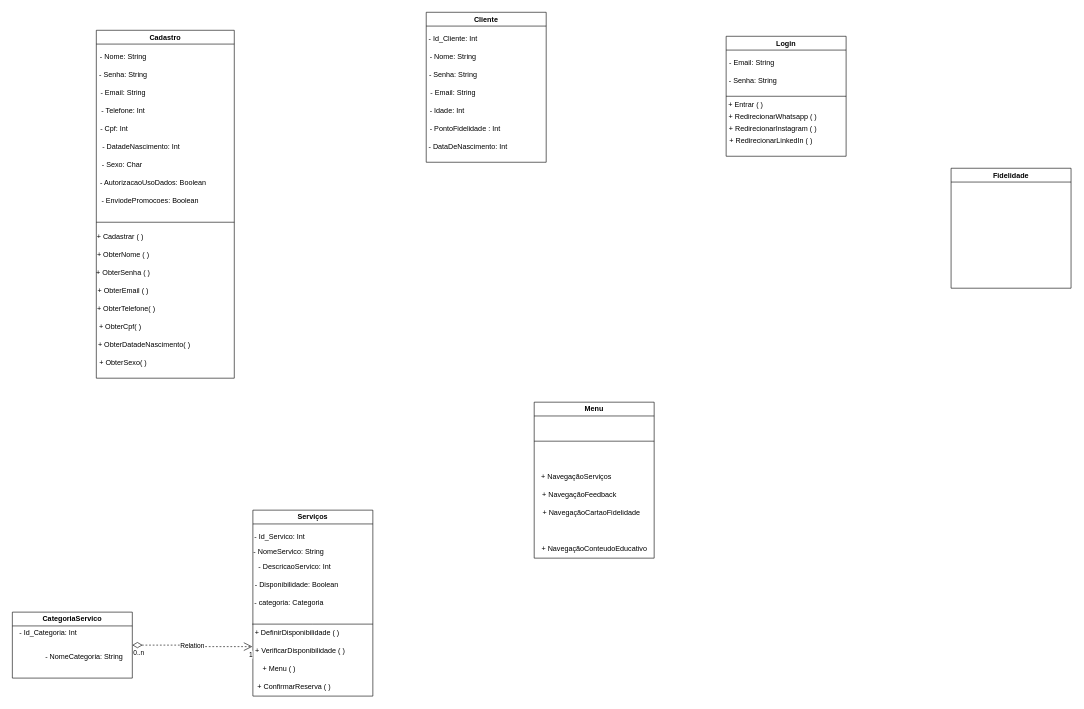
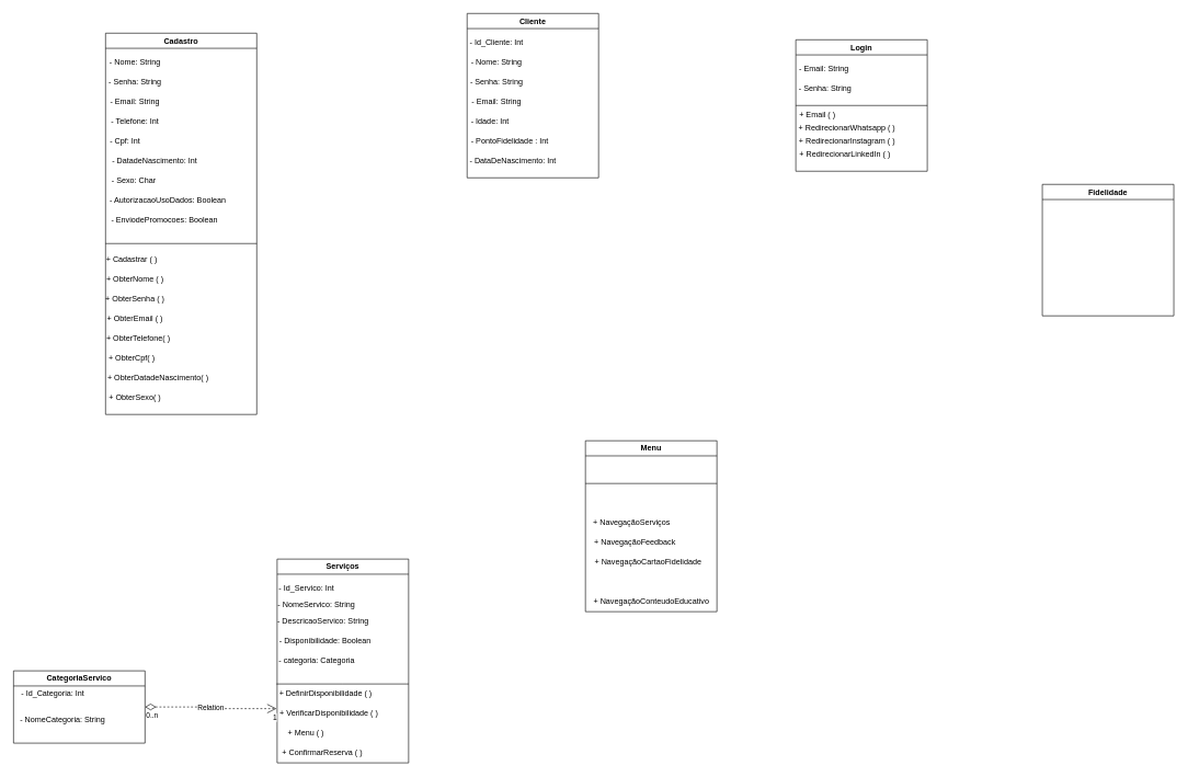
  <mxCell id="0" />
  <mxCell id="1" parent="0" />
  <mxCell id="2" value="Menu" style="swimlane;whiteSpace=wrap;html=1;startSize=23;" vertex="1" parent="1"><mxGeometry x="890" y="670" width="200" height="260" as="geometry" /></mxCell>
  <mxCell id="3" value="+ NavegaçãoServiços" style="text;html=1;align=center;verticalAlign=middle;resizable=0;points=[];autosize=1;strokeColor=none;fillColor=none;" vertex="1" parent="2"><mxGeometry y="110" width="140" height="30" as="geometry" /></mxCell>
  <mxCell id="4" value="+ NavegaçãoFeedback" style="text;html=1;align=center;verticalAlign=middle;resizable=0;points=[];autosize=1;strokeColor=none;fillColor=none;" vertex="1" parent="2"><mxGeometry y="140" width="150" height="30" as="geometry" /></mxCell>
  <mxCell id="5" value="+ NavegaçãoCartaoFidelidade" style="text;html=1;align=center;verticalAlign=middle;resizable=0;points=[];autosize=1;strokeColor=none;fillColor=none;" vertex="1" parent="2"><mxGeometry y="170" width="190" height="30" as="geometry" /></mxCell>
  <mxCell id="6" value="+ NavegaçãoConteudoEducativo" style="text;html=1;align=center;verticalAlign=middle;resizable=0;points=[];autosize=1;strokeColor=none;fillColor=none;" vertex="1" parent="2"><mxGeometry y="230" width="200" height="30" as="geometry" /></mxCell>
  <mxCell id="7" value="" style="endArrow=none;html=1;rounded=0;exitX=0;exitY=0.25;exitDx=0;exitDy=0;entryX=1;entryY=0.25;entryDx=0;entryDy=0;" edge="1" parent="1" source="2" target="2"><mxGeometry width="50" height="50" relative="1" as="geometry"><mxPoint x="1070" y="800" as="sourcePoint" /><mxPoint x="1120" y="750" as="targetPoint" /></mxGeometry></mxCell>
  <mxCell id="8" value="Cadastro" style="swimlane;whiteSpace=wrap;html=1;" vertex="1" parent="1"><mxGeometry x="160" y="50" width="230" height="580" as="geometry" /></mxCell>
  <mxCell id="9" value="- Nome: String" style="text;html=1;align=center;verticalAlign=middle;whiteSpace=wrap;rounded=0;" vertex="1" parent="8"><mxGeometry y="30" width="90" height="30" as="geometry" /></mxCell>
  <mxCell id="10" value="- Senha&lt;span style=&quot;background-color: initial;&quot;&gt;: String&lt;/span&gt;" style="text;html=1;align=center;verticalAlign=middle;whiteSpace=wrap;rounded=0;" vertex="1" parent="8"><mxGeometry y="60" width="90" height="30" as="geometry" /></mxCell>
  <mxCell id="11" value="- Email: String" style="text;html=1;align=center;verticalAlign=middle;whiteSpace=wrap;rounded=0;" vertex="1" parent="8"><mxGeometry y="90" width="90" height="30" as="geometry" /></mxCell>
  <mxCell id="12" value="&lt;div&gt;&lt;br&gt;&lt;/div&gt;- Telefone: Int&lt;div&gt;&lt;br&gt;&lt;/div&gt;" style="text;html=1;align=center;verticalAlign=middle;whiteSpace=wrap;rounded=0;" vertex="1" parent="8"><mxGeometry y="120" width="90" height="30" as="geometry" /></mxCell>
  <mxCell id="13" value="- Cpf: Int" style="text;html=1;align=center;verticalAlign=middle;whiteSpace=wrap;rounded=0;" vertex="1" parent="8"><mxGeometry y="150" width="60" height="30" as="geometry" /></mxCell>
  <mxCell id="14" value="- DatadeNascimento: Int" style="text;html=1;align=center;verticalAlign=middle;whiteSpace=wrap;rounded=0;" vertex="1" parent="8"><mxGeometry x="-10" y="180" width="170" height="30" as="geometry" /></mxCell>
  <mxCell id="15" value="- Sexo: Char&amp;nbsp;" style="text;html=1;align=center;verticalAlign=middle;whiteSpace=wrap;rounded=0;" vertex="1" parent="8"><mxGeometry y="210" width="90" height="30" as="geometry" /></mxCell>
  <mxCell id="16" value="- AutorizacaoUsoDados: Boolean" style="text;html=1;align=center;verticalAlign=middle;whiteSpace=wrap;rounded=0;" vertex="1" parent="8"><mxGeometry y="240" width="190" height="30" as="geometry" /></mxCell>
  <mxCell id="17" value="- EnviodePromocoes: Boolean" style="text;html=1;align=center;verticalAlign=middle;whiteSpace=wrap;rounded=0;" vertex="1" parent="8"><mxGeometry y="270" width="180" height="30" as="geometry" /></mxCell>
  <mxCell id="18" value="+ Cadastrar ( )" style="text;html=1;align=center;verticalAlign=middle;whiteSpace=wrap;rounded=0;" vertex="1" parent="8"><mxGeometry y="330" width="80" height="30" as="geometry" /></mxCell>
  <mxCell id="19" value="+ ObterNome ( )" style="text;html=1;align=center;verticalAlign=middle;whiteSpace=wrap;rounded=0;" vertex="1" parent="8"><mxGeometry y="360" width="90" height="30" as="geometry" /></mxCell>
  <mxCell id="20" value="+ ObterSenha ( )" style="text;html=1;align=center;verticalAlign=middle;whiteSpace=wrap;rounded=0;" vertex="1" parent="8"><mxGeometry x="-5" y="390" width="100" height="30" as="geometry" /></mxCell>
  <mxCell id="21" value="+ ObterEmail ( )" style="text;html=1;align=center;verticalAlign=middle;whiteSpace=wrap;rounded=0;" vertex="1" parent="8"><mxGeometry x="-5" y="420" width="100" height="30" as="geometry" /></mxCell>
  <mxCell id="22" value="+ ObterTelefone( )" style="text;html=1;align=center;verticalAlign=middle;whiteSpace=wrap;rounded=0;" vertex="1" parent="8"><mxGeometry y="450" width="100" height="30" as="geometry" /></mxCell>
  <mxCell id="23" value="+ ObterCpf( )" style="text;html=1;align=center;verticalAlign=middle;whiteSpace=wrap;rounded=0;" vertex="1" parent="8"><mxGeometry y="480" width="80" height="30" as="geometry" /></mxCell>
  <mxCell id="24" value="+ ObterDatadeNascimento( )" style="text;html=1;align=center;verticalAlign=middle;whiteSpace=wrap;rounded=0;" vertex="1" parent="8"><mxGeometry y="510" width="160" height="30" as="geometry" /></mxCell>
  <mxCell id="25" value="+ ObterSexo( )" style="text;html=1;align=center;verticalAlign=middle;whiteSpace=wrap;rounded=0;" vertex="1" parent="8"><mxGeometry y="540" width="90" height="30" as="geometry" /></mxCell>
  <mxCell id="26" value="" style="endArrow=none;html=1;rounded=0;" edge="1" parent="1"><mxGeometry width="50" height="50" relative="1" as="geometry"><mxPoint x="160" y="370" as="sourcePoint" /><mxPoint x="390" y="370" as="targetPoint" /></mxGeometry></mxCell>
  <mxCell id="27" value="Login" style="swimlane;whiteSpace=wrap;html=1;" vertex="1" parent="1"><mxGeometry x="1210" y="60" width="200" height="200" as="geometry" /></mxCell>
  <mxCell id="28" value="- Email: String" style="text;html=1;align=center;verticalAlign=middle;whiteSpace=wrap;rounded=0;" vertex="1" parent="27"><mxGeometry x="3" y="30" width="80" height="30" as="geometry" /></mxCell>
  <mxCell id="29" value="- Senha: String" style="text;html=1;align=center;verticalAlign=middle;whiteSpace=wrap;rounded=0;" vertex="1" parent="27"><mxGeometry y="60" width="90" height="30" as="geometry" /></mxCell>
- <mxCell id="30" value="+ Entrar ( )" style="text;html=1;align=center;verticalAlign=middle;whiteSpace=wrap;rounded=0;" vertex="1" parent="27"><mxGeometry x="3" y="100" width="60" height="30" as="geometry" /></mxCell>
+ <mxCell id="30" value="+ Email ( )" style="text;html=1;align=center;verticalAlign=middle;whiteSpace=wrap;rounded=0;" vertex="1" parent="27"><mxGeometry x="3" y="100" width="60" height="30" as="geometry" /></mxCell>
  <mxCell id="31" value="+ RedirecionarWhatsapp ( )" style="text;html=1;align=center;verticalAlign=middle;whiteSpace=wrap;rounded=0;" vertex="1" parent="27"><mxGeometry x="3" y="120" width="150" height="30" as="geometry" /></mxCell>
  <mxCell id="32" value="+ RedirecionarInstagram ( )" style="text;html=1;align=center;verticalAlign=middle;whiteSpace=wrap;rounded=0;" vertex="1" parent="27"><mxGeometry x="3" y="140" width="150" height="30" as="geometry" /></mxCell>
  <mxCell id="33" value="+ RedirecionarLinkedIn ( )" style="text;html=1;align=center;verticalAlign=middle;whiteSpace=wrap;rounded=0;" vertex="1" parent="27"><mxGeometry y="160" width="150" height="30" as="geometry" /></mxCell>
  <mxCell id="34" value="" style="endArrow=none;html=1;rounded=0;exitX=0;exitY=0.5;exitDx=0;exitDy=0;entryX=1;entryY=0.5;entryDx=0;entryDy=0;" edge="1" parent="1" source="27" target="27"><mxGeometry width="50" height="50" relative="1" as="geometry"><mxPoint x="1203" y="150" as="sourcePoint" /><mxPoint x="1253" y="100" as="targetPoint" /></mxGeometry></mxCell>
  <mxCell id="35" value="Serviços" style="swimlane;whiteSpace=wrap;html=1;" vertex="1" parent="1"><mxGeometry x="421" y="850" width="200" height="310" as="geometry" /></mxCell>
  <mxCell id="36" value="- Id_Servico: Int" style="text;html=1;align=center;verticalAlign=middle;whiteSpace=wrap;rounded=0;" vertex="1" parent="35"><mxGeometry y="30" width="90" height="30" as="geometry" /></mxCell>
  <mxCell id="37" value="- NomeServico: String" style="text;html=1;align=center;verticalAlign=middle;whiteSpace=wrap;rounded=0;" vertex="1" parent="35"><mxGeometry y="55" width="120" height="30" as="geometry" /></mxCell>
- <mxCell id="38" value="- DescricaoServico: Int" style="text;html=1;align=center;verticalAlign=middle;whiteSpace=wrap;rounded=0;" vertex="1" parent="35"><mxGeometry x="-10" y="80" width="160" height="30" as="geometry" /></mxCell>
+ <mxCell id="38" value="- DescricaoServico: String" style="text;html=1;align=center;verticalAlign=middle;whiteSpace=wrap;rounded=0;" vertex="1" parent="35"><mxGeometry x="-10" y="80" width="160" height="30" as="geometry" /></mxCell>
  <mxCell id="39" value="- Disponibilidade: Boolean&amp;nbsp;" style="text;html=1;align=center;verticalAlign=middle;whiteSpace=wrap;rounded=0;" vertex="1" parent="35"><mxGeometry y="110" width="150" height="30" as="geometry" /></mxCell>
  <mxCell id="40" value="+ DefinirDisponibilidade ( )" style="text;html=1;align=center;verticalAlign=middle;whiteSpace=wrap;rounded=0;" vertex="1" parent="35"><mxGeometry x="-1" y="190" width="150" height="30" as="geometry" /></mxCell>
  <mxCell id="41" value="+ VerificarDisponibilidade ( )" style="text;html=1;align=center;verticalAlign=middle;whiteSpace=wrap;rounded=0;" vertex="1" parent="35"><mxGeometry x="-1" y="220" width="160" height="30" as="geometry" /></mxCell>
  <mxCell id="42" value="+ Menu ( )" style="text;html=1;align=center;verticalAlign=middle;whiteSpace=wrap;rounded=0;" vertex="1" parent="35"><mxGeometry x="-9" y="250" width="106" height="30" as="geometry" /></mxCell>
  <mxCell id="43" value="+ ConfirmarReserva ( )" style="text;html=1;align=center;verticalAlign=middle;whiteSpace=wrap;rounded=0;" vertex="1" parent="35"><mxGeometry x="-4" y="280" width="146" height="30" as="geometry" /></mxCell>
  <mxCell id="44" value="- categoria: Categoria" style="text;html=1;align=center;verticalAlign=middle;whiteSpace=wrap;rounded=0;" vertex="1" parent="35"><mxGeometry y="140" width="121" height="30" as="geometry" /></mxCell>
  <mxCell id="45" value="" style="endArrow=none;html=1;rounded=0;exitX=0;exitY=0;exitDx=0;exitDy=0;" edge="1" parent="1" source="40"><mxGeometry width="50" height="50" relative="1" as="geometry"><mxPoint x="421" y="1020" as="sourcePoint" /><mxPoint x="621" y="1040" as="targetPoint" /><Array as="points"><mxPoint x="521" y="1040" /></Array></mxGeometry></mxCell>
  <mxCell id="46" value="CategoriaServico" style="swimlane;whiteSpace=wrap;html=1;" vertex="1" parent="1"><mxGeometry x="20" y="1020" width="200" height="110" as="geometry" /></mxCell>
  <mxCell id="47" value="- Id_Categoria: Int" style="text;html=1;align=center;verticalAlign=middle;whiteSpace=wrap;rounded=0;" vertex="1" parent="46"><mxGeometry x="5" y="20" width="110" height="30" as="geometry" /></mxCell>
- <mxCell id="48" value="- NomeCategoria: String" style="text;html=1;align=center;verticalAlign=middle;whiteSpace=wrap;rounded=0;" vertex="1" parent="46"><mxGeometry x="45" y="60" width="150" height="30" as="geometry" /></mxCell>
+ <mxCell id="48" value="- NomeCategoria: String" style="text;html=1;align=center;verticalAlign=middle;whiteSpace=wrap;rounded=0;" vertex="1" parent="46"><mxGeometry y="60" width="150" height="30" as="geometry" /></mxCell>
  <mxCell id="49" value="Relation" style="endArrow=open;html=1;endSize=12;startArrow=diamondThin;startSize=14;startFill=0;edgeStyle=orthogonalEdgeStyle;rounded=0;exitX=1;exitY=0.5;exitDx=0;exitDy=0;entryX=0;entryY=0.25;entryDx=0;entryDy=0;dashed=1;" edge="1" parent="1" source="46" target="41"><mxGeometry relative="1" as="geometry"><mxPoint x="240" y="1080" as="sourcePoint" /><mxPoint x="400" y="1080" as="targetPoint" /></mxGeometry></mxCell>
  <mxCell id="50" value="0..n" style="edgeLabel;resizable=0;html=1;align=left;verticalAlign=top;" connectable="0" vertex="1" parent="49"><mxGeometry x="-1" relative="1" as="geometry" /></mxCell>
  <mxCell id="51" value="1" style="edgeLabel;resizable=0;html=1;align=right;verticalAlign=top;" connectable="0" vertex="1" parent="49"><mxGeometry x="1" relative="1" as="geometry" /></mxCell>
  <mxCell id="52" value="Fidelidade" style="swimlane;whiteSpace=wrap;html=1;" vertex="1" parent="1"><mxGeometry x="1585" y="280" width="200" height="200" as="geometry" /></mxCell>
  <mxCell id="53" value="Cliente" style="swimlane;whiteSpace=wrap;html=1;" vertex="1" parent="1"><mxGeometry x="710" y="20" width="200" height="250" as="geometry" /></mxCell>
  <mxCell id="54" value="- Id_Cliente: Int" style="text;html=1;align=center;verticalAlign=middle;whiteSpace=wrap;rounded=0;" vertex="1" parent="53"><mxGeometry y="30" width="90" height="30" as="geometry" /></mxCell>
  <mxCell id="55" value="- Nome: String" style="text;html=1;align=center;verticalAlign=middle;whiteSpace=wrap;rounded=0;" vertex="1" parent="53"><mxGeometry y="60" width="90" height="30" as="geometry" /></mxCell>
  <mxCell id="56" value="- Senha: String" style="text;html=1;align=center;verticalAlign=middle;whiteSpace=wrap;rounded=0;" vertex="1" parent="53"><mxGeometry y="90" width="90" height="30" as="geometry" /></mxCell>
  <mxCell id="57" value="- Email: String" style="text;html=1;align=center;verticalAlign=middle;whiteSpace=wrap;rounded=0;" vertex="1" parent="53"><mxGeometry y="120" width="90" height="30" as="geometry" /></mxCell>
  <mxCell id="58" value="- Idade: Int" style="text;html=1;align=center;verticalAlign=middle;whiteSpace=wrap;rounded=0;" vertex="1" parent="53"><mxGeometry y="150" width="70" height="30" as="geometry" /></mxCell>
  <mxCell id="59" value="- PontoFidelidade : Int" style="text;html=1;align=center;verticalAlign=middle;whiteSpace=wrap;rounded=0;" vertex="1" parent="53"><mxGeometry y="180" width="130" height="30" as="geometry" /></mxCell>
  <mxCell id="60" value="- DataDeNascimento: Int" style="text;html=1;align=center;verticalAlign=middle;whiteSpace=wrap;rounded=0;" vertex="1" parent="53"><mxGeometry x="-10" y="210" width="160" height="30" as="geometry" /></mxCell>
